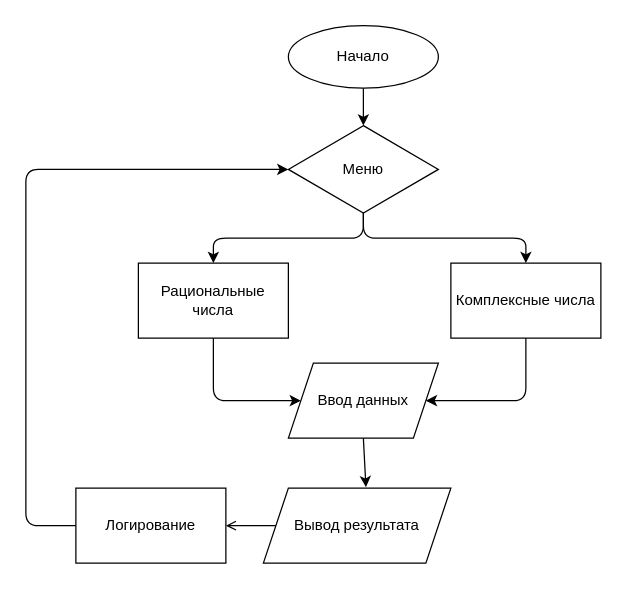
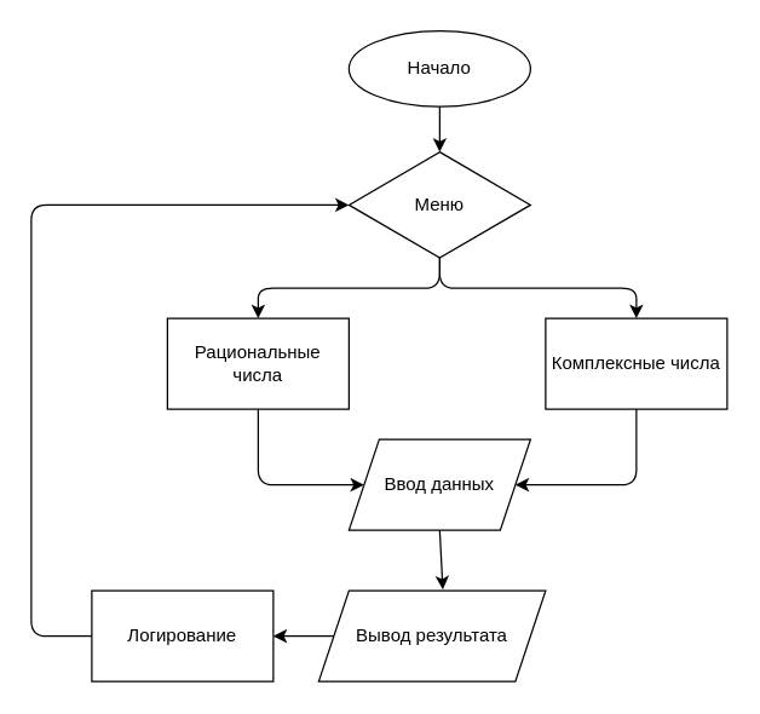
  <mxCell id="0" />
  <mxCell id="1" parent="0" />
  <mxCell id="2" value="Начало" style="ellipse;whiteSpace=wrap;html=1;" vertex="1" parent="1"><mxGeometry x="230" y="20" width="120" height="50" as="geometry" /></mxCell>
  <mxCell id="3" value="" style="endArrow=classic;html=1;exitX=0.5;exitY=1;exitDx=0;exitDy=0;entryX=0.5;entryY=0;entryDx=0;entryDy=0;" edge="1" parent="1" source="2" target="16"><mxGeometry width="50" height="50" relative="1" as="geometry"><mxPoint x="360" y="280" as="sourcePoint" /><mxPoint x="290" y="100" as="targetPoint" /></mxGeometry></mxCell>
  <mxCell id="4" value="Рациональные числа" style="rounded=0;whiteSpace=wrap;html=1;" vertex="1" parent="1"><mxGeometry x="110" y="210" width="120" height="60" as="geometry" /></mxCell>
  <mxCell id="5" value="Комплексные числа" style="rounded=0;whiteSpace=wrap;html=1;" vertex="1" parent="1"><mxGeometry x="360" y="210" width="120" height="60" as="geometry" /></mxCell>
  <mxCell id="6" value="" style="endArrow=classic;html=1;exitX=0.5;exitY=1;exitDx=0;exitDy=0;entryX=0.5;entryY=0;entryDx=0;entryDy=0;" edge="1" parent="1" target="4"><mxGeometry width="50" height="50" relative="1" as="geometry"><mxPoint x="290" y="160" as="sourcePoint" /><mxPoint x="410" y="230" as="targetPoint" /><Array as="points"><mxPoint x="290" y="190" /><mxPoint x="170" y="190" /></Array></mxGeometry></mxCell>
  <mxCell id="7" value="" style="endArrow=classic;html=1;exitX=0.5;exitY=1;exitDx=0;exitDy=0;entryX=0.5;entryY=0;entryDx=0;entryDy=0;" edge="1" parent="1" target="5"><mxGeometry width="50" height="50" relative="1" as="geometry"><mxPoint x="290" y="160" as="sourcePoint" /><mxPoint x="410" y="230" as="targetPoint" /><Array as="points"><mxPoint x="290" y="190" /><mxPoint x="420" y="190" /></Array></mxGeometry></mxCell>
  <mxCell id="8" value="Ввод данных" style="shape=parallelogram;perimeter=parallelogramPerimeter;whiteSpace=wrap;html=1;fixedSize=1;" vertex="1" parent="1"><mxGeometry x="230" y="290" width="120" height="60" as="geometry" /></mxCell>
  <mxCell id="9" value="" style="endArrow=classic;html=1;exitX=0.5;exitY=1;exitDx=0;exitDy=0;entryX=0;entryY=0.5;entryDx=0;entryDy=0;" edge="1" parent="1" source="4" target="8"><mxGeometry width="50" height="50" relative="1" as="geometry"><mxPoint x="360" y="280" as="sourcePoint" /><mxPoint x="410" y="230" as="targetPoint" /><Array as="points"><mxPoint x="170" y="320" /></Array></mxGeometry></mxCell>
  <mxCell id="10" value="" style="endArrow=classic;html=1;exitX=0.5;exitY=1;exitDx=0;exitDy=0;entryX=1;entryY=0.5;entryDx=0;entryDy=0;" edge="1" parent="1" source="5" target="8"><mxGeometry width="50" height="50" relative="1" as="geometry"><mxPoint x="360" y="280" as="sourcePoint" /><mxPoint x="410" y="230" as="targetPoint" /><Array as="points"><mxPoint x="420" y="320" /></Array></mxGeometry></mxCell>
  <mxCell id="11" value="Логирование" style="rounded=0;whiteSpace=wrap;html=1;" vertex="1" parent="1"><mxGeometry x="60" y="390" width="120" height="60" as="geometry" /></mxCell>
  <mxCell id="12" value="" style="endArrow=classic;html=1;exitX=0;exitY=0.5;exitDx=0;exitDy=0;entryX=0;entryY=0.5;entryDx=0;entryDy=0;" edge="1" parent="1" source="11" target="16"><mxGeometry width="50" height="50" relative="1" as="geometry"><mxPoint x="360" y="280" as="sourcePoint" /><mxPoint x="230" y="130" as="targetPoint" /><Array as="points"><mxPoint x="20" y="420" /><mxPoint x="20" y="135" /></Array></mxGeometry></mxCell>
  <mxCell id="13" value="Вывод результата" style="shape=parallelogram;perimeter=parallelogramPerimeter;whiteSpace=wrap;html=1;fixedSize=1;" vertex="1" parent="1"><mxGeometry x="210" y="390" width="150" height="60" as="geometry" /></mxCell>
  <mxCell id="14" value="" style="endArrow=classic;html=1;exitX=0.5;exitY=1;exitDx=0;exitDy=0;entryX=0.547;entryY=-0.013;entryDx=0;entryDy=0;entryPerimeter=0;" edge="1" parent="1" source="8" target="13"><mxGeometry width="50" height="50" relative="1" as="geometry"><mxPoint x="360" y="280" as="sourcePoint" /><mxPoint x="410" y="230" as="targetPoint" /></mxGeometry></mxCell>
- <mxCell id="15" value="" style="endArrow=open;html=1;exitX=0;exitY=0.5;exitDx=0;exitDy=0;entryX=1;entryY=0.5;entryDx=0;entryDy=0;" edge="1" parent="1" source="13" target="11"><mxGeometry width="50" height="50" relative="1" as="geometry"><mxPoint x="360" y="280" as="sourcePoint" /><mxPoint x="410" y="230" as="targetPoint" /></mxGeometry></mxCell>
+ <mxCell id="15" value="" style="endArrow=classic;html=1;exitX=0;exitY=0.5;exitDx=0;exitDy=0;entryX=1;entryY=0.5;entryDx=0;entryDy=0;" edge="1" parent="1" source="13" target="11"><mxGeometry width="50" height="50" relative="1" as="geometry"><mxPoint x="360" y="280" as="sourcePoint" /><mxPoint x="410" y="230" as="targetPoint" /></mxGeometry></mxCell>
  <mxCell id="16" value="Меню" style="rhombus;whiteSpace=wrap;html=1;" vertex="1" parent="1"><mxGeometry x="230" y="100" width="120" height="70" as="geometry" /></mxCell>
